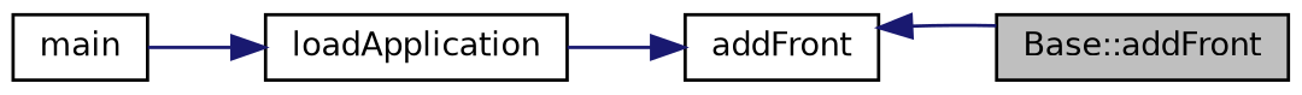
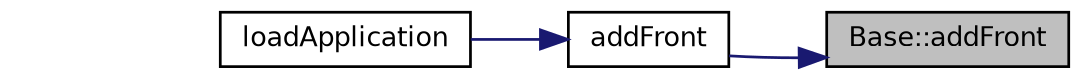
  digraph {
    rankdir=RL
    node [color=black fillcolor=white fontname=Helvetica fontsize=10 shape=record style=filled]
    edge [color=midnightblue dir=back fontname=Helvetica fontsize=10 labelfontname=Helvetica labelfontsize=10 style=solid]
    n1 [fillcolor=grey75 fontcolor=black height=0.2 label="Base::addFront" width=0.4]
    n2 [height=0.2 label=addFront width=0.4]
    n3 [height=0.2 label=loadApplication width=0.4]
-   n4 [height=0.2 label=main width=0.4]
-   n2 -> n1
+   n1 -> n2
    n2 -> n3
-   n3 -> n4
  }
